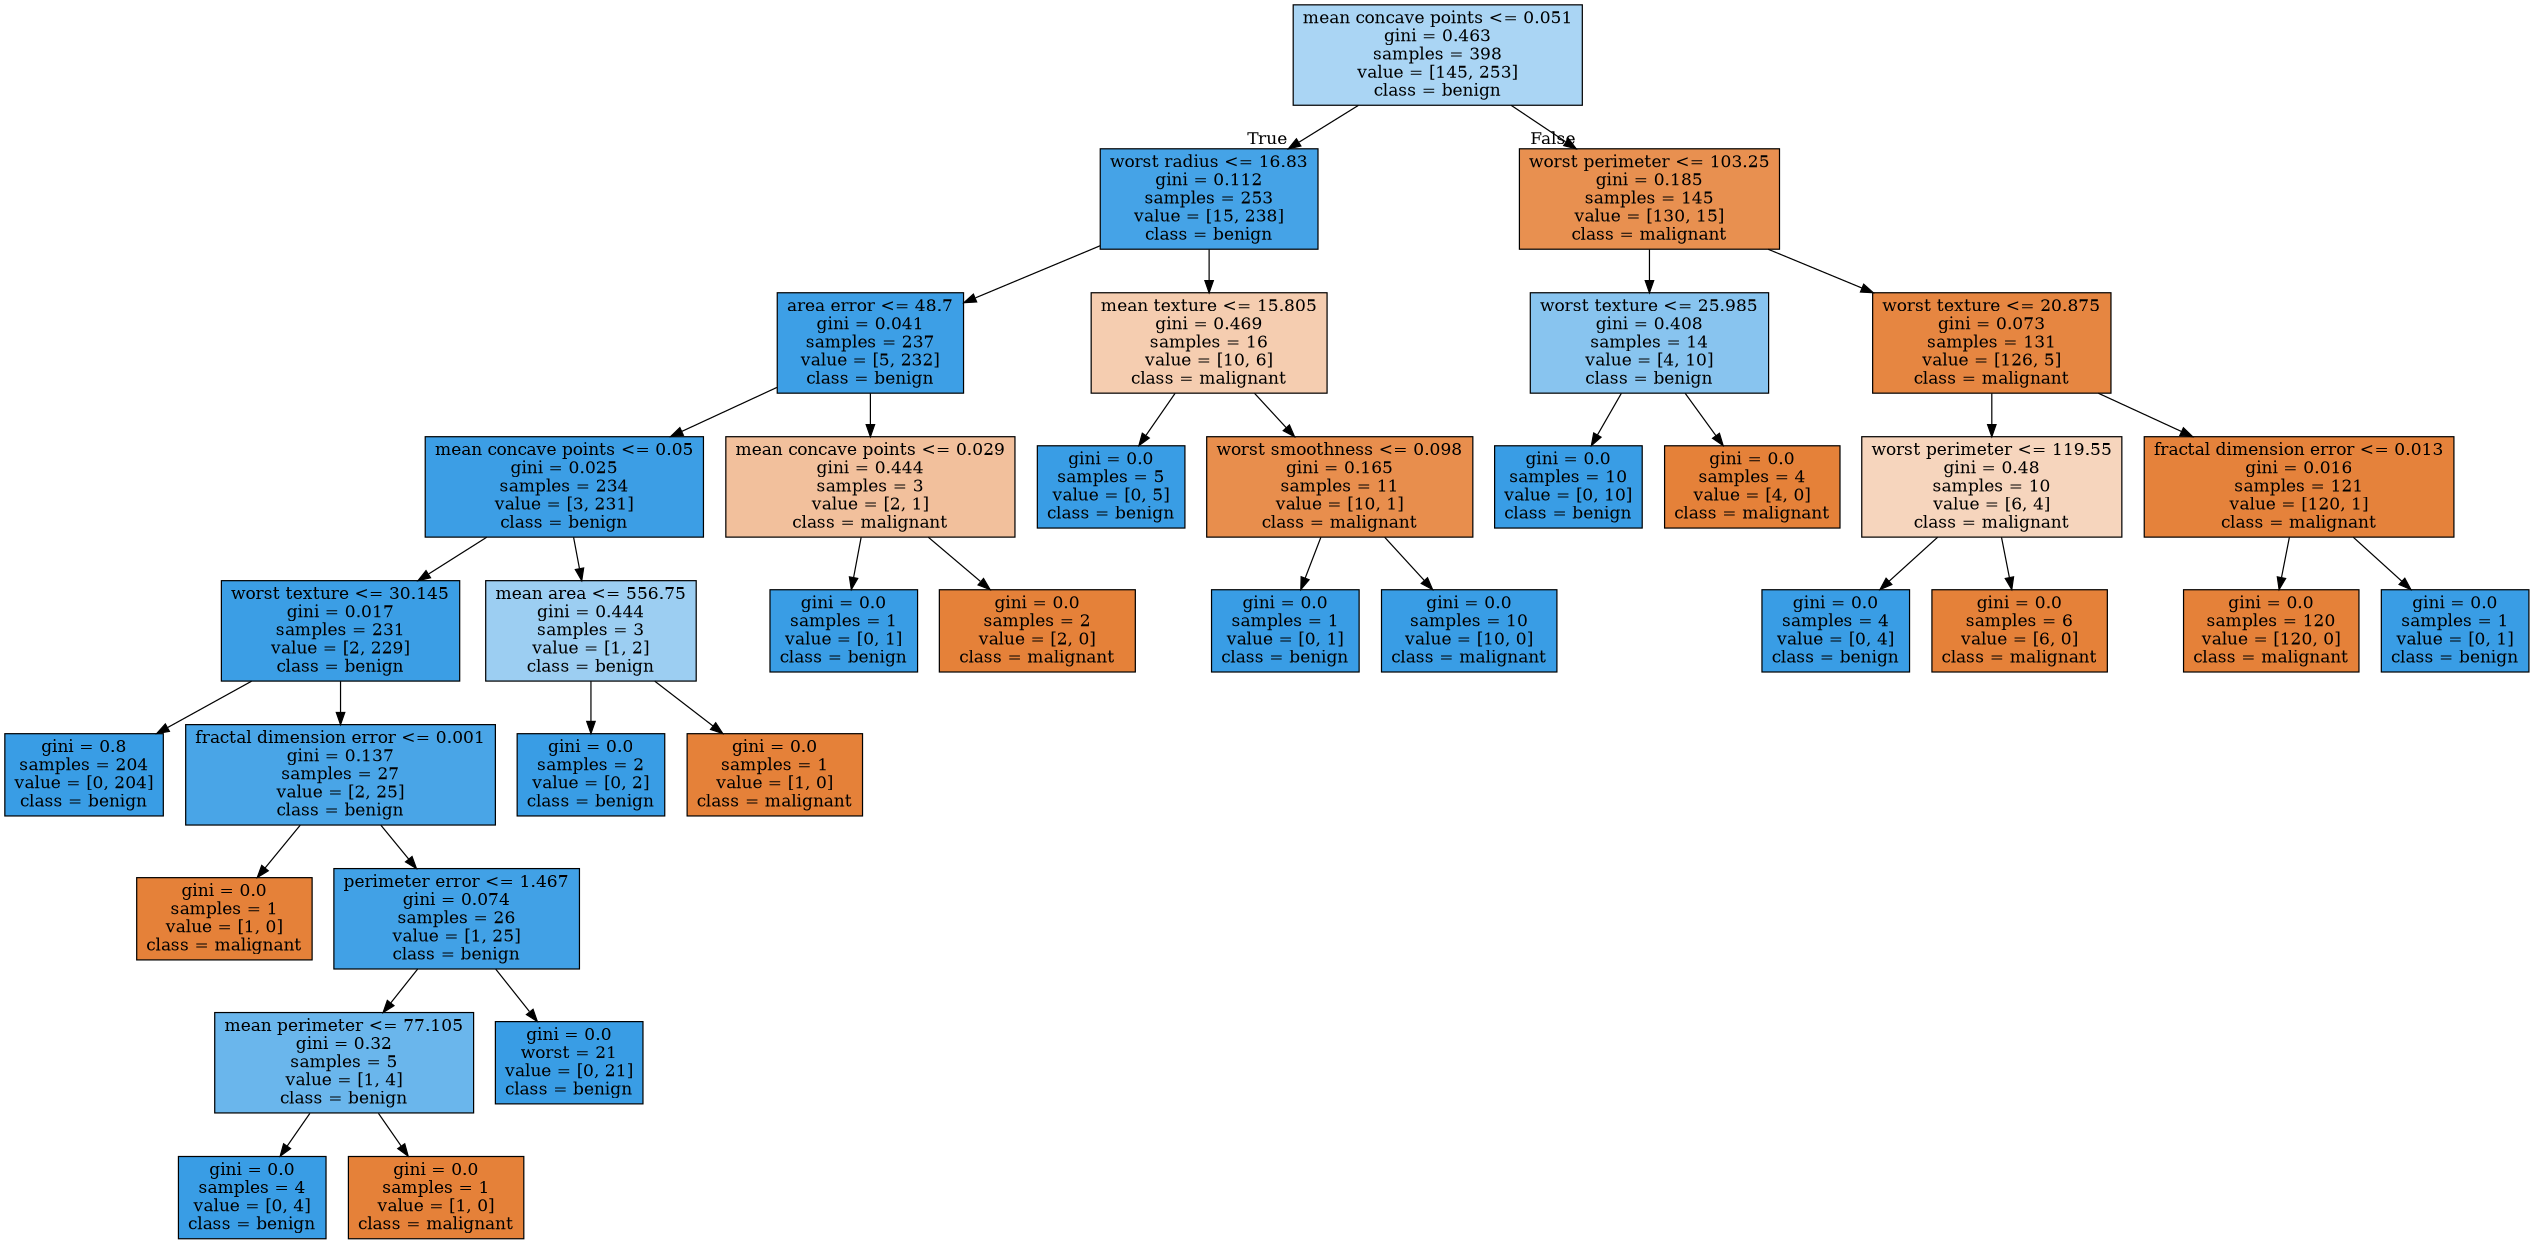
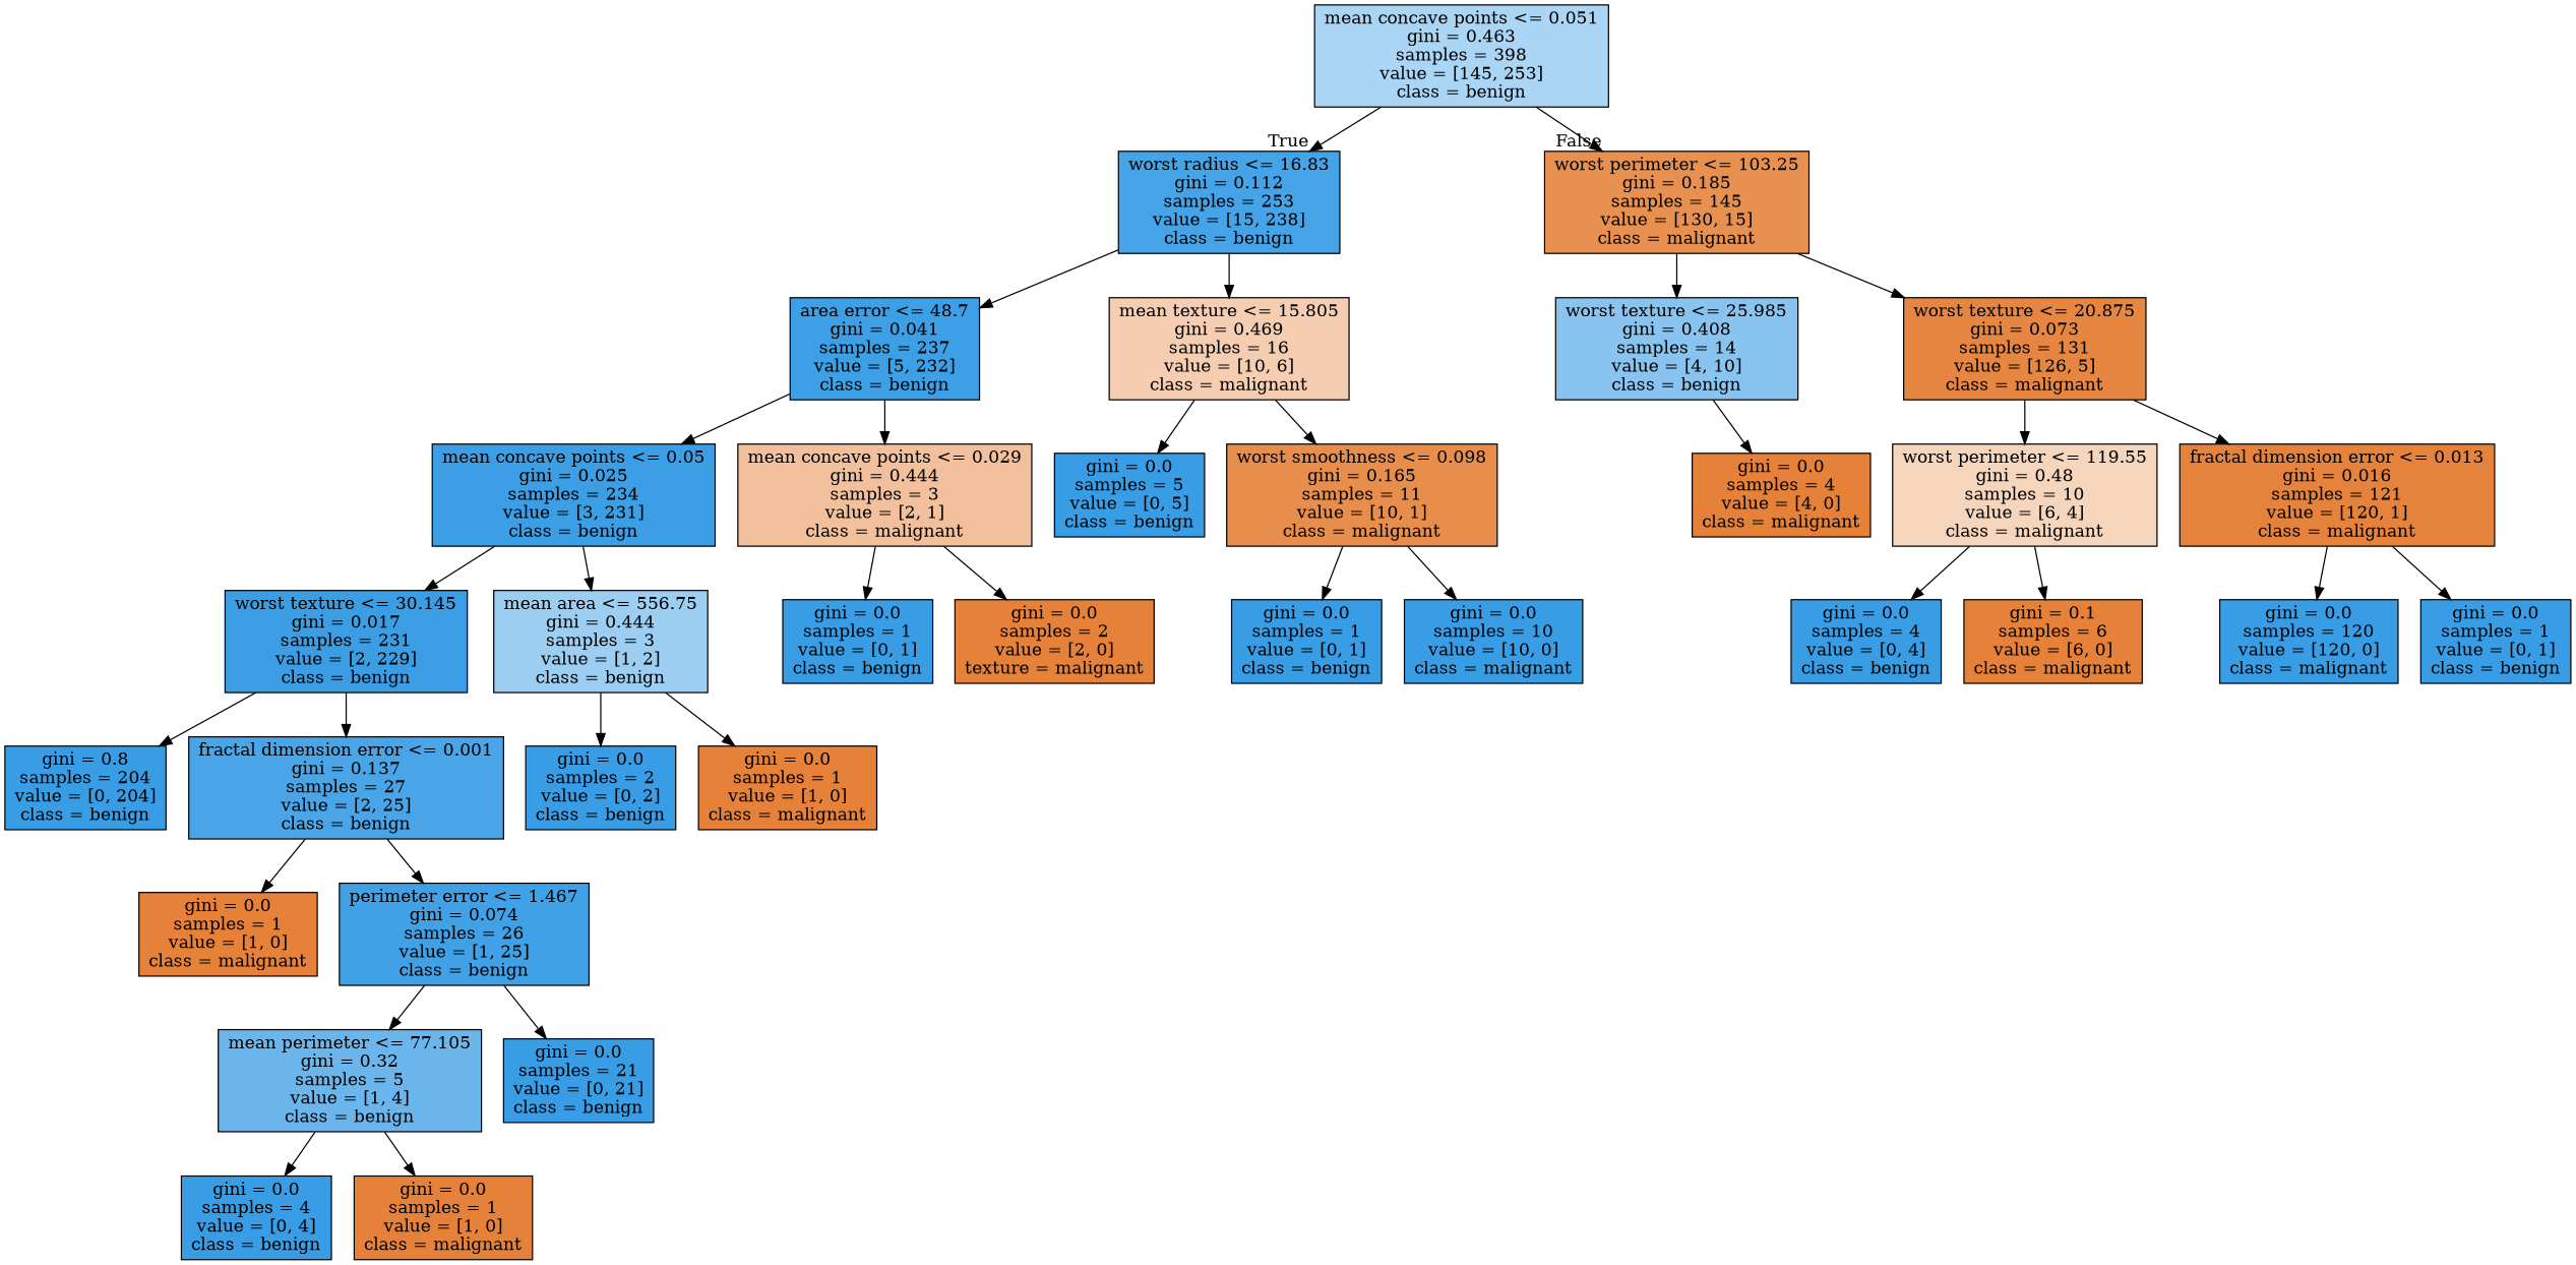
  digraph {
    node [color=black fillcolor="#399de5" shape=box style=filled]
    n1 [fillcolor="#aad5f4" label="mean concave points <= 0.051\ngini = 0.463\nsamples = 398\nvalue = [145, 253]\nclass = benign"]
    n2 [fillcolor="#45a3e7" label="worst radius <= 16.83\ngini = 0.112\nsamples = 253\nvalue = [15, 238]\nclass = benign"]
    n3 [fillcolor="#e89050" label="worst perimeter <= 103.25\ngini = 0.185\nsamples = 145\nvalue = [130, 15]\nclass = malignant"]
    n4 [fillcolor="#3d9fe6" label="area error <= 48.7\ngini = 0.041\nsamples = 237\nvalue = [5, 232]\nclass = benign"]
    n5 [fillcolor="#f5cdb0" label="mean texture <= 15.805\ngini = 0.469\nsamples = 16\nvalue = [10, 6]\nclass = malignant"]
    n6 [fillcolor="#88c4ef" label="worst texture <= 25.985\ngini = 0.408\nsamples = 14\nvalue = [4, 10]\nclass = benign"]
    n7 [fillcolor="#e68641" label="worst texture <= 20.875\ngini = 0.073\nsamples = 131\nvalue = [126, 5]\nclass = malignant"]
    n8 [fillcolor="#3c9ee5" label="mean concave points <= 0.05\ngini = 0.025\nsamples = 234\nvalue = [3, 231]\nclass = benign"]
    n9 [fillcolor="#f2c09c" label="mean concave points <= 0.029\ngini = 0.444\nsamples = 3\nvalue = [2, 1]\nclass = malignant"]
    n10 [label="gini = 0.0\nsamples = 5\nvalue = [0, 5]\nclass = benign"]
    n11 [fillcolor="#e88e4d" label="worst smoothness <= 0.098\ngini = 0.165\nsamples = 11\nvalue = [10, 1]\nclass = malignant"]
    n12 [fillcolor="#3b9ee5" label="worst texture <= 30.145\ngini = 0.017\nsamples = 231\nvalue = [2, 229]\nclass = benign"]
    n13 [fillcolor="#9ccef2" label="mean area <= 556.75\ngini = 0.444\nsamples = 3\nvalue = [1, 2]\nclass = benign"]
    n14 [label="gini = 0.0\nsamples = 1\nvalue = [0, 1]\nclass = benign"]
-   n15 [fillcolor="#e58139" label="gini = 0.0\nsamples = 2\nvalue = [2, 0]\nclass = malignant"]
+   n15 [fillcolor="#e58139" label="gini = 0.0\nsamples = 2\nvalue = [2, 0]\ntexture = malignant"]
    n16 [label="gini = 0.8\nsamples = 204\nvalue = [0, 204]\nclass = benign"]
    n17 [fillcolor="#49a5e7" label="fractal dimension error <= 0.001\ngini = 0.137\nsamples = 27\nvalue = [2, 25]\nclass = benign"]
    n18 [label="gini = 0.0\nsamples = 2\nvalue = [0, 2]\nclass = benign"]
    n19 [fillcolor="#e58139" label="gini = 0.0\nsamples = 1\nvalue = [1, 0]\nclass = malignant"]
    n20 [fillcolor="#e58139" label="gini = 0.0\nsamples = 1\nvalue = [1, 0]\nclass = malignant"]
    n21 [fillcolor="#41a1e6" label="perimeter error <= 1.467\ngini = 0.074\nsamples = 26\nvalue = [1, 25]\nclass = benign"]
    n22 [fillcolor="#6ab6ec" label="mean perimeter <= 77.105\ngini = 0.32\nsamples = 5\nvalue = [1, 4]\nclass = benign"]
-   n23 [label="gini = 0.0\nworst = 21\nvalue = [0, 21]\nclass = benign"]
+   n23 [label="gini = 0.0\nsamples = 21\nvalue = [0, 21]\nclass = benign"]
    n24 [label="gini = 0.0\nsamples = 4\nvalue = [0, 4]\nclass = benign"]
    n25 [fillcolor="#e58139" label="gini = 0.0\nsamples = 1\nvalue = [1, 0]\nclass = malignant"]
    n26 [label="gini = 0.0\nsamples = 1\nvalue = [0, 1]\nclass = benign"]
    n27 [label="gini = 0.0\nsamples = 10\nvalue = [10, 0]\nclass = malignant"]
-   n28 [label="gini = 0.0\nsamples = 10\nvalue = [0, 10]\nclass = benign"]
    n29 [fillcolor="#e58139" label="gini = 0.0\nsamples = 4\nvalue = [4, 0]\nclass = malignant"]
    n30 [fillcolor="#f6d5bd" label="worst perimeter <= 119.55\ngini = 0.48\nsamples = 10\nvalue = [6, 4]\nclass = malignant"]
    n31 [fillcolor="#e5823b" label="fractal dimension error <= 0.013\ngini = 0.016\nsamples = 121\nvalue = [120, 1]\nclass = malignant"]
    n32 [label="gini = 0.0\nsamples = 4\nvalue = [0, 4]\nclass = benign"]
-   n33 [fillcolor="#e58139" label="gini = 0.0\nsamples = 6\nvalue = [6, 0]\nclass = malignant"]
-   n34 [fillcolor="#e58139" label="gini = 0.0\nsamples = 120\nvalue = [120, 0]\nclass = malignant"]
+   n33 [fillcolor="#e58139" label="gini = 0.1\nsamples = 6\nvalue = [6, 0]\nclass = malignant"]
+   n34 [label="gini = 0.0\nsamples = 120\nvalue = [120, 0]\nclass = malignant"]
    n35 [label="gini = 0.0\nsamples = 1\nvalue = [0, 1]\nclass = benign"]
    n1 -> n2 [headlabel=True labelangle=45 labeldistance=2.5]
    n1 -> n3 [headlabel=False labelangle=-45 labeldistance=2.5]
    n2 -> n4
    n2 -> n5
    n3 -> n6
    n3 -> n7
    n4 -> n8
    n4 -> n9
    n5 -> n10
    n5 -> n11
-   n6 -> n28
    n6 -> n29
    n7 -> n30
    n7 -> n31
    n8 -> n12
    n8 -> n13
    n9 -> n14
    n9 -> n15
    n11 -> n26
    n11 -> n27
    n12 -> n16
    n12 -> n17
    n13 -> n18
    n13 -> n19
    n17 -> n20
    n17 -> n21
    n21 -> n22
    n21 -> n23
    n22 -> n24
    n22 -> n25
    n30 -> n32
    n30 -> n33
    n31 -> n34
    n31 -> n35
  }
